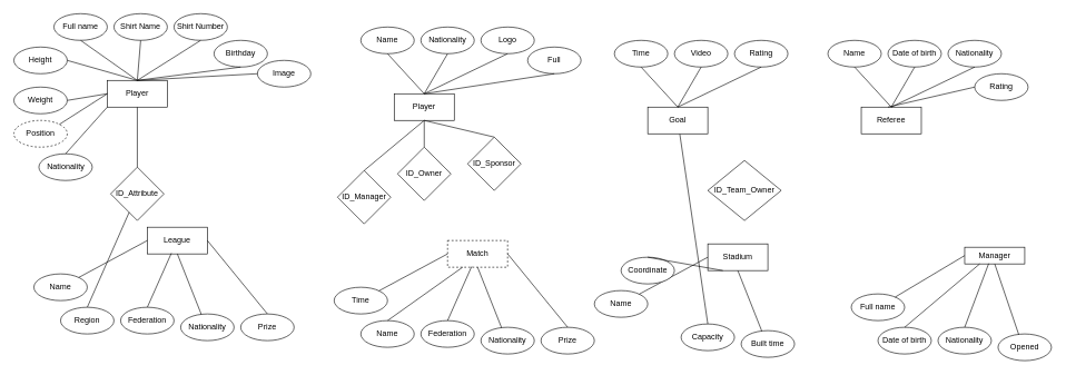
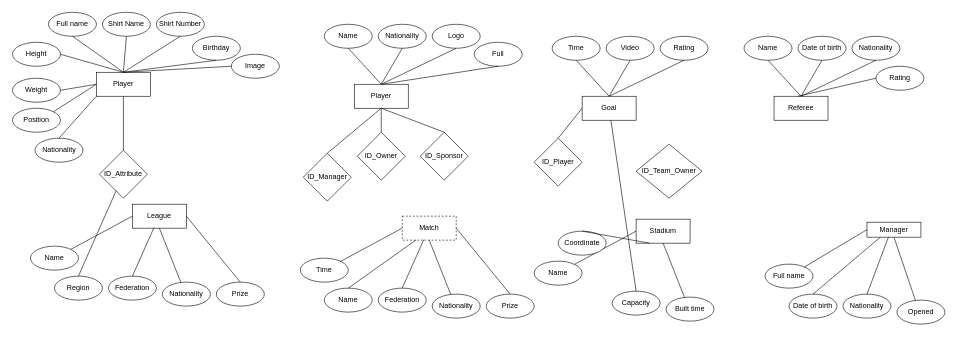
  <mxCell id="0" />
  <mxCell id="1" parent="0" />
  <mxCell id="2" value="Player" style="rounded=0;whiteSpace=wrap;html=1;" vertex="1" parent="1"><mxGeometry x="160" y="120" width="90" height="40" as="geometry" /></mxCell>
  <mxCell id="3" value="Full name" style="ellipse;whiteSpace=wrap;html=1;" vertex="1" parent="1"><mxGeometry x="80" y="20" width="80" height="40" as="geometry" /></mxCell>
  <mxCell id="4" value="" style="endArrow=none;html=1;rounded=0;exitX=0.5;exitY=1;exitDx=0;exitDy=0;entryX=0.5;entryY=0;entryDx=0;entryDy=0;" edge="1" parent="1" source="3" target="2"><mxGeometry width="50" height="50" relative="1" as="geometry"><mxPoint x="400" y="280" as="sourcePoint" /><mxPoint x="450" y="230" as="targetPoint" /></mxGeometry></mxCell>
  <mxCell id="5" value="Shirt Name" style="ellipse;whiteSpace=wrap;html=1;" vertex="1" parent="1"><mxGeometry x="170" y="20" width="80" height="40" as="geometry" /></mxCell>
  <mxCell id="6" value="" style="endArrow=none;html=1;rounded=0;exitX=0.5;exitY=1;exitDx=0;exitDy=0;entryX=0.5;entryY=0;entryDx=0;entryDy=0;" edge="1" parent="1" source="5" target="2"><mxGeometry width="50" height="50" relative="1" as="geometry"><mxPoint x="490" y="280" as="sourcePoint" /><mxPoint x="295" y="120" as="targetPoint" /></mxGeometry></mxCell>
  <mxCell id="7" value="Shirt Number" style="ellipse;whiteSpace=wrap;html=1;" vertex="1" parent="1"><mxGeometry x="260" y="20" width="80" height="40" as="geometry" /></mxCell>
  <mxCell id="8" value="" style="endArrow=none;html=1;rounded=0;exitX=0.5;exitY=1;exitDx=0;exitDy=0;entryX=0.5;entryY=0;entryDx=0;entryDy=0;" edge="1" parent="1" source="7" target="2"><mxGeometry width="50" height="50" relative="1" as="geometry"><mxPoint x="580" y="280" as="sourcePoint" /><mxPoint x="385" y="120" as="targetPoint" /></mxGeometry></mxCell>
  <mxCell id="9" value="Height" style="ellipse;whiteSpace=wrap;html=1;" vertex="1" parent="1"><mxGeometry x="20" y="70" width="80" height="40" as="geometry" /></mxCell>
  <mxCell id="10" value="" style="endArrow=none;html=1;rounded=0;exitX=1;exitY=0.5;exitDx=0;exitDy=0;entryX=0.5;entryY=0;entryDx=0;entryDy=0;" edge="1" parent="1" source="9" target="2"><mxGeometry width="50" height="50" relative="1" as="geometry"><mxPoint x="340" y="330" as="sourcePoint" /><mxPoint x="145" y="170" as="targetPoint" /></mxGeometry></mxCell>
  <mxCell id="11" value="Weight" style="ellipse;whiteSpace=wrap;html=1;" vertex="1" parent="1"><mxGeometry x="20" y="130" width="80" height="40" as="geometry" /></mxCell>
  <mxCell id="12" value="" style="endArrow=none;html=1;rounded=0;exitX=1;exitY=0.5;exitDx=0;exitDy=0;entryX=0;entryY=0.5;entryDx=0;entryDy=0;" edge="1" parent="1" source="11" target="2"><mxGeometry width="50" height="50" relative="1" as="geometry"><mxPoint x="340" y="390" as="sourcePoint" /><mxPoint x="145" y="230" as="targetPoint" /></mxGeometry></mxCell>
- <mxCell id="13" value="Position" style="ellipse;whiteSpace=wrap;html=1;dashed=1;" vertex="1" parent="1"><mxGeometry x="20" y="180" width="80" height="40" as="geometry" /></mxCell>
+ <mxCell id="13" value="Position" style="ellipse;whiteSpace=wrap;html=1;" vertex="1" parent="1"><mxGeometry x="20" y="180" width="80" height="40" as="geometry" /></mxCell>
  <mxCell id="14" value="" style="endArrow=none;html=1;rounded=0;exitX=1;exitY=0;exitDx=0;exitDy=0;entryX=0;entryY=0.5;entryDx=0;entryDy=0;" edge="1" parent="1" source="13" target="2"><mxGeometry width="50" height="50" relative="1" as="geometry"><mxPoint x="340" y="440" as="sourcePoint" /><mxPoint x="145" y="280" as="targetPoint" /></mxGeometry></mxCell>
  <mxCell id="15" value="Birthday" style="ellipse;whiteSpace=wrap;html=1;" vertex="1" parent="1"><mxGeometry x="320" y="60" width="80" height="40" as="geometry" /></mxCell>
  <mxCell id="16" value="" style="endArrow=none;html=1;rounded=0;exitX=0.5;exitY=1;exitDx=0;exitDy=0;entryX=0.5;entryY=0;entryDx=0;entryDy=0;" edge="1" parent="1" source="15" target="2"><mxGeometry width="50" height="50" relative="1" as="geometry"><mxPoint x="640" y="320" as="sourcePoint" /><mxPoint x="445" y="160" as="targetPoint" /></mxGeometry></mxCell>
  <mxCell id="17" value="Nationality" style="ellipse;whiteSpace=wrap;html=1;" vertex="1" parent="1"><mxGeometry x="57.5" y="230" width="80" height="40" as="geometry" /></mxCell>
  <mxCell id="18" value="" style="endArrow=none;html=1;rounded=0;exitX=0.5;exitY=0;exitDx=0;exitDy=0;entryX=0;entryY=1;entryDx=0;entryDy=0;" edge="1" parent="1" source="17" target="2"><mxGeometry width="50" height="50" relative="1" as="geometry"><mxPoint x="377.5" y="490" as="sourcePoint" /><mxPoint x="182.5" y="330" as="targetPoint" /></mxGeometry></mxCell>
  <mxCell id="19" value="Image" style="ellipse;whiteSpace=wrap;html=1;" vertex="1" parent="1"><mxGeometry x="385" y="90" width="80" height="40" as="geometry" /></mxCell>
  <mxCell id="20" value="" style="endArrow=none;html=1;rounded=0;exitX=0;exitY=0.5;exitDx=0;exitDy=0;" edge="1" parent="1" source="19"><mxGeometry width="50" height="50" relative="1" as="geometry"><mxPoint x="462.5" y="490" as="sourcePoint" /><mxPoint x="205" y="120" as="targetPoint" /></mxGeometry></mxCell>
  <mxCell id="21" value="ID_Attribute" style="rhombus;whiteSpace=wrap;html=1;" vertex="1" parent="1"><mxGeometry x="165" y="250" width="80" height="80" as="geometry" /></mxCell>
  <mxCell id="22" value="" style="endArrow=none;html=1;rounded=0;exitX=0.5;exitY=0;exitDx=0;exitDy=0;entryX=0.5;entryY=1;entryDx=0;entryDy=0;" edge="1" parent="1" source="21" target="2"><mxGeometry width="50" height="50" relative="1" as="geometry"><mxPoint x="400" y="280" as="sourcePoint" /><mxPoint x="450" y="230" as="targetPoint" /></mxGeometry></mxCell>
  <mxCell id="23" value="Player" style="rounded=0;whiteSpace=wrap;html=1;" vertex="1" parent="1"><mxGeometry x="590" y="140" width="90" height="40" as="geometry" /></mxCell>
  <mxCell id="24" value="Name" style="ellipse;whiteSpace=wrap;html=1;" vertex="1" parent="1"><mxGeometry x="540" y="40" width="80" height="40" as="geometry" /></mxCell>
  <mxCell id="25" value="" style="endArrow=none;html=1;rounded=0;exitX=0.5;exitY=1;exitDx=0;exitDy=0;entryX=0.5;entryY=0;entryDx=0;entryDy=0;" edge="1" parent="1" source="24" target="23"><mxGeometry width="50" height="50" relative="1" as="geometry"><mxPoint x="880" y="300" as="sourcePoint" /><mxPoint x="930" y="250" as="targetPoint" /></mxGeometry></mxCell>
  <mxCell id="26" value="Nationality" style="ellipse;whiteSpace=wrap;html=1;" vertex="1" parent="1"><mxGeometry x="630" y="40" width="80" height="40" as="geometry" /></mxCell>
  <mxCell id="27" value="" style="endArrow=none;html=1;rounded=0;exitX=0.5;exitY=1;exitDx=0;exitDy=0;entryX=0.5;entryY=0;entryDx=0;entryDy=0;" edge="1" parent="1" source="26" target="23"><mxGeometry width="50" height="50" relative="1" as="geometry"><mxPoint x="970" y="300" as="sourcePoint" /><mxPoint x="775" y="140" as="targetPoint" /></mxGeometry></mxCell>
  <mxCell id="28" value="Logo" style="ellipse;whiteSpace=wrap;html=1;" vertex="1" parent="1"><mxGeometry x="720" y="40" width="80" height="40" as="geometry" /></mxCell>
  <mxCell id="29" value="" style="endArrow=none;html=1;rounded=0;exitX=0.5;exitY=1;exitDx=0;exitDy=0;entryX=0.5;entryY=0;entryDx=0;entryDy=0;" edge="1" parent="1" source="28" target="23"><mxGeometry width="50" height="50" relative="1" as="geometry"><mxPoint x="1060" y="300" as="sourcePoint" /><mxPoint x="865" y="140" as="targetPoint" /></mxGeometry></mxCell>
  <mxCell id="30" value="Full" style="ellipse;whiteSpace=wrap;html=1;" vertex="1" parent="1"><mxGeometry x="790" y="70" width="80" height="40" as="geometry" /></mxCell>
  <mxCell id="31" value="" style="endArrow=none;html=1;rounded=0;exitX=0.5;exitY=1;exitDx=0;exitDy=0;entryX=0.5;entryY=0;entryDx=0;entryDy=0;" edge="1" parent="1" source="30" target="23"><mxGeometry width="50" height="50" relative="1" as="geometry"><mxPoint x="1120" y="340" as="sourcePoint" /><mxPoint x="925" y="180" as="targetPoint" /></mxGeometry></mxCell>
  <mxCell id="32" value="" style="endArrow=none;html=1;rounded=0;exitX=0.5;exitY=0;exitDx=0;exitDy=0;entryX=0.5;entryY=1;entryDx=0;entryDy=0;" edge="1" parent="1" target="23" source="33"><mxGeometry width="50" height="50" relative="1" as="geometry"><mxPoint x="685" y="270" as="sourcePoint" /><mxPoint x="930" y="250" as="targetPoint" /></mxGeometry></mxCell>
  <mxCell id="33" value="ID_Owner" style="rhombus;whiteSpace=wrap;html=1;" vertex="1" parent="1"><mxGeometry x="595" y="220" width="80" height="80" as="geometry" /></mxCell>
  <mxCell id="34" value="ID_Manager" style="rhombus;whiteSpace=wrap;html=1;" vertex="1" parent="1"><mxGeometry x="505" y="255" width="80" height="80" as="geometry" /></mxCell>
  <mxCell id="35" value="" style="endArrow=none;html=1;rounded=0;exitX=0.5;exitY=0;exitDx=0;exitDy=0;entryX=0.5;entryY=1;entryDx=0;entryDy=0;" edge="1" parent="1" source="34" target="23"><mxGeometry width="50" height="50" relative="1" as="geometry"><mxPoint x="645" y="230" as="sourcePoint" /><mxPoint x="645" y="190" as="targetPoint" /></mxGeometry></mxCell>
  <mxCell id="36" value="" style="endArrow=none;html=1;rounded=0;exitX=0.5;exitY=0;exitDx=0;exitDy=0;entryX=0.5;entryY=1;entryDx=0;entryDy=0;" edge="1" parent="1" source="37" target="23"><mxGeometry width="50" height="50" relative="1" as="geometry"><mxPoint x="790" y="270" as="sourcePoint" /><mxPoint x="740" y="180" as="targetPoint" /></mxGeometry></mxCell>
- <mxCell id="37" value="ID_Sponsor" style="rhombus;whiteSpace=wrap;html=1;" vertex="1" parent="1"><mxGeometry x="700" y="205" width="80" height="80" as="geometry" /></mxCell>
+ <mxCell id="37" value="ID_Sponsor" style="rhombus;whiteSpace=wrap;html=1;" vertex="1" parent="1"><mxGeometry x="700" y="220" width="80" height="80" as="geometry" /></mxCell>
  <mxCell id="38" value="League" style="rounded=0;whiteSpace=wrap;html=1;" vertex="1" parent="1"><mxGeometry x="220" y="340" width="90" height="40" as="geometry" /></mxCell>
  <mxCell id="39" value="Name" style="ellipse;whiteSpace=wrap;html=1;" vertex="1" parent="1"><mxGeometry x="50" y="410" width="80" height="40" as="geometry" /></mxCell>
  <mxCell id="40" value="" style="endArrow=none;html=1;rounded=0;entryX=0;entryY=0.5;entryDx=0;entryDy=0;" edge="1" parent="1" source="39" target="38"><mxGeometry width="50" height="50" relative="1" as="geometry"><mxPoint x="370" y="670" as="sourcePoint" /><mxPoint x="420" y="620" as="targetPoint" /></mxGeometry></mxCell>
  <mxCell id="41" value="Region" style="ellipse;whiteSpace=wrap;html=1;" vertex="1" parent="1"><mxGeometry x="90" y="460" width="80" height="40" as="geometry" /></mxCell>
  <mxCell id="42" value="" style="endArrow=none;html=1;rounded=0;exitX=0.5;exitY=0;exitDx=0;exitDy=0;" edge="1" parent="1" source="41" target="21"><mxGeometry width="50" height="50" relative="1" as="geometry"><mxPoint x="460" y="670" as="sourcePoint" /><mxPoint x="265" y="510" as="targetPoint" /></mxGeometry></mxCell>
  <mxCell id="43" value="Federation" style="ellipse;whiteSpace=wrap;html=1;" vertex="1" parent="1"><mxGeometry x="180" y="460" width="80" height="40" as="geometry" /></mxCell>
  <mxCell id="44" value="" style="endArrow=none;html=1;rounded=0;exitX=0.5;exitY=0;exitDx=0;exitDy=0;entryX=0.4;entryY=0.975;entryDx=0;entryDy=0;entryPerimeter=0;" edge="1" parent="1" source="43" target="38"><mxGeometry width="50" height="50" relative="1" as="geometry"><mxPoint x="550" y="670" as="sourcePoint" /><mxPoint x="355" y="510" as="targetPoint" /></mxGeometry></mxCell>
  <mxCell id="45" value="Nationality" style="ellipse;whiteSpace=wrap;html=1;" vertex="1" parent="1"><mxGeometry x="270" y="470" width="80" height="40" as="geometry" /></mxCell>
  <mxCell id="46" value="" style="endArrow=none;html=1;rounded=0;exitX=0.388;exitY=0.025;exitDx=0;exitDy=0;entryX=0.5;entryY=1;entryDx=0;entryDy=0;exitPerimeter=0;" edge="1" parent="1" source="45" target="38"><mxGeometry width="50" height="50" relative="1" as="geometry"><mxPoint x="610" y="710" as="sourcePoint" /><mxPoint x="415" y="550" as="targetPoint" /></mxGeometry></mxCell>
  <mxCell id="47" value="Prize" style="ellipse;whiteSpace=wrap;html=1;" vertex="1" parent="1"><mxGeometry x="360" y="470" width="80" height="40" as="geometry" /></mxCell>
  <mxCell id="48" value="" style="endArrow=none;html=1;rounded=0;exitX=0.5;exitY=0;exitDx=0;exitDy=0;entryX=1;entryY=0.5;entryDx=0;entryDy=0;" edge="1" parent="1" source="47" target="38"><mxGeometry width="50" height="50" relative="1" as="geometry"><mxPoint x="340" y="500" as="sourcePoint" /><mxPoint x="185" y="520" as="targetPoint" /></mxGeometry></mxCell>
  <mxCell id="49" value="Match" style="rounded=0;whiteSpace=wrap;html=1;dashed=1;" vertex="1" parent="1"><mxGeometry x="670" y="360" width="90" height="40" as="geometry" /></mxCell>
  <mxCell id="50" value="Time" style="ellipse;whiteSpace=wrap;html=1;" vertex="1" parent="1"><mxGeometry x="500" y="430" width="80" height="40" as="geometry" /></mxCell>
  <mxCell id="51" value="" style="endArrow=none;html=1;rounded=0;entryX=0;entryY=0.5;entryDx=0;entryDy=0;" edge="1" parent="1" source="50" target="49"><mxGeometry width="50" height="50" relative="1" as="geometry"><mxPoint x="820" y="690" as="sourcePoint" /><mxPoint x="870" y="640" as="targetPoint" /></mxGeometry></mxCell>
  <mxCell id="52" value="Name" style="ellipse;whiteSpace=wrap;html=1;" vertex="1" parent="1"><mxGeometry x="540" y="480" width="80" height="40" as="geometry" /></mxCell>
  <mxCell id="53" value="" style="endArrow=none;html=1;rounded=0;exitX=0.5;exitY=0;exitDx=0;exitDy=0;entryX=0.25;entryY=1;entryDx=0;entryDy=0;" edge="1" parent="1" source="52" target="49"><mxGeometry width="50" height="50" relative="1" as="geometry"><mxPoint x="910" y="690" as="sourcePoint" /><mxPoint x="715" y="530" as="targetPoint" /></mxGeometry></mxCell>
  <mxCell id="54" value="Federation" style="ellipse;whiteSpace=wrap;html=1;" vertex="1" parent="1"><mxGeometry x="630" y="480" width="80" height="40" as="geometry" /></mxCell>
  <mxCell id="55" value="" style="endArrow=none;html=1;rounded=0;exitX=0.5;exitY=0;exitDx=0;exitDy=0;entryX=0.4;entryY=0.975;entryDx=0;entryDy=0;entryPerimeter=0;" edge="1" parent="1" source="54" target="49"><mxGeometry width="50" height="50" relative="1" as="geometry"><mxPoint x="1000" y="690" as="sourcePoint" /><mxPoint x="805" y="530" as="targetPoint" /></mxGeometry></mxCell>
  <mxCell id="56" value="Nationality" style="ellipse;whiteSpace=wrap;html=1;" vertex="1" parent="1"><mxGeometry x="720" y="490" width="80" height="40" as="geometry" /></mxCell>
  <mxCell id="57" value="" style="endArrow=none;html=1;rounded=0;exitX=0.388;exitY=0.025;exitDx=0;exitDy=0;entryX=0.5;entryY=1;entryDx=0;entryDy=0;exitPerimeter=0;" edge="1" parent="1" source="56" target="49"><mxGeometry width="50" height="50" relative="1" as="geometry"><mxPoint x="1060" y="730" as="sourcePoint" /><mxPoint x="865" y="570" as="targetPoint" /></mxGeometry></mxCell>
  <mxCell id="58" value="Prize" style="ellipse;whiteSpace=wrap;html=1;" vertex="1" parent="1"><mxGeometry x="810" y="490" width="80" height="40" as="geometry" /></mxCell>
  <mxCell id="59" value="" style="endArrow=none;html=1;rounded=0;exitX=0.5;exitY=0;exitDx=0;exitDy=0;entryX=1;entryY=0.5;entryDx=0;entryDy=0;" edge="1" parent="1" source="58" target="49"><mxGeometry width="50" height="50" relative="1" as="geometry"><mxPoint x="790" y="520" as="sourcePoint" /><mxPoint x="635" y="540" as="targetPoint" /></mxGeometry></mxCell>
  <mxCell id="60" value="Stadium" style="rounded=0;whiteSpace=wrap;html=1;" vertex="1" parent="1"><mxGeometry x="1060" y="365" width="90" height="40" as="geometry" /></mxCell>
  <mxCell id="61" value="Name" style="ellipse;whiteSpace=wrap;html=1;" vertex="1" parent="1"><mxGeometry x="890" y="435" width="80" height="40" as="geometry" /></mxCell>
  <mxCell id="62" value="" style="endArrow=none;html=1;rounded=0;entryX=0;entryY=0.5;entryDx=0;entryDy=0;" edge="1" parent="1" source="61" target="60"><mxGeometry width="50" height="50" relative="1" as="geometry"><mxPoint x="1210" y="695" as="sourcePoint" /><mxPoint x="1260" y="645" as="targetPoint" /></mxGeometry></mxCell>
  <mxCell id="63" value="Coordinate" style="ellipse;whiteSpace=wrap;html=1;" vertex="1" parent="1"><mxGeometry x="930" y="385" width="80" height="40" as="geometry" /></mxCell>
  <mxCell id="64" value="" style="endArrow=none;html=1;rounded=0;exitX=0.5;exitY=0;exitDx=0;exitDy=0;entryX=0.25;entryY=1;entryDx=0;entryDy=0;" edge="1" parent="1" source="63" target="60"><mxGeometry width="50" height="50" relative="1" as="geometry"><mxPoint x="1300" y="695" as="sourcePoint" /><mxPoint x="1105" y="535" as="targetPoint" /></mxGeometry></mxCell>
  <mxCell id="65" value="Capacity" style="ellipse;whiteSpace=wrap;html=1;" vertex="1" parent="1"><mxGeometry x="1020" y="485" width="80" height="40" as="geometry" /></mxCell>
  <mxCell id="66" value="" style="endArrow=none;html=1;rounded=0;exitX=0.5;exitY=0;exitDx=0;exitDy=0;" edge="1" parent="1" source="65" target="69"><mxGeometry width="50" height="50" relative="1" as="geometry"><mxPoint x="1390" y="695" as="sourcePoint" /><mxPoint x="1195" y="535" as="targetPoint" /></mxGeometry></mxCell>
  <mxCell id="67" value="Built time" style="ellipse;whiteSpace=wrap;html=1;" vertex="1" parent="1"><mxGeometry x="1110" y="495" width="80" height="40" as="geometry" /></mxCell>
  <mxCell id="68" value="" style="endArrow=none;html=1;rounded=0;exitX=0.388;exitY=0.025;exitDx=0;exitDy=0;entryX=0.5;entryY=1;entryDx=0;entryDy=0;exitPerimeter=0;" edge="1" parent="1" source="67" target="60"><mxGeometry width="50" height="50" relative="1" as="geometry"><mxPoint x="1450" y="735" as="sourcePoint" /><mxPoint x="1255" y="575" as="targetPoint" /></mxGeometry></mxCell>
  <mxCell id="69" value="Goal" style="rounded=0;whiteSpace=wrap;html=1;" vertex="1" parent="1"><mxGeometry x="970" y="160" width="90" height="40" as="geometry" /></mxCell>
  <mxCell id="70" value="Time" style="ellipse;whiteSpace=wrap;html=1;" vertex="1" parent="1"><mxGeometry x="920" y="60" width="80" height="40" as="geometry" /></mxCell>
  <mxCell id="71" value="" style="endArrow=none;html=1;rounded=0;exitX=0.5;exitY=1;exitDx=0;exitDy=0;entryX=0.5;entryY=0;entryDx=0;entryDy=0;" edge="1" parent="1" source="70" target="69"><mxGeometry width="50" height="50" relative="1" as="geometry"><mxPoint x="1260" y="320" as="sourcePoint" /><mxPoint x="1310" y="270" as="targetPoint" /></mxGeometry></mxCell>
  <mxCell id="72" value="Video" style="ellipse;whiteSpace=wrap;html=1;" vertex="1" parent="1"><mxGeometry x="1010" y="60" width="80" height="40" as="geometry" /></mxCell>
  <mxCell id="73" value="" style="endArrow=none;html=1;rounded=0;exitX=0.5;exitY=1;exitDx=0;exitDy=0;entryX=0.5;entryY=0;entryDx=0;entryDy=0;" edge="1" parent="1" source="72" target="69"><mxGeometry width="50" height="50" relative="1" as="geometry"><mxPoint x="1350" y="320" as="sourcePoint" /><mxPoint x="1155" y="160" as="targetPoint" /></mxGeometry></mxCell>
  <mxCell id="74" value="Rating" style="ellipse;whiteSpace=wrap;html=1;" vertex="1" parent="1"><mxGeometry x="1100" y="60" width="80" height="40" as="geometry" /></mxCell>
  <mxCell id="75" value="" style="endArrow=none;html=1;rounded=0;exitX=0.5;exitY=1;exitDx=0;exitDy=0;entryX=0.5;entryY=0;entryDx=0;entryDy=0;" edge="1" parent="1" source="74" target="69"><mxGeometry width="50" height="50" relative="1" as="geometry"><mxPoint x="1440" y="320" as="sourcePoint" /><mxPoint x="1245" y="160" as="targetPoint" /></mxGeometry></mxCell>
+ <mxCell id="76" value="" style="endArrow=none;html=1;rounded=0;exitX=0.5;exitY=0;exitDx=0;exitDy=0;entryX=0;entryY=0.5;entryDx=0;entryDy=0;" edge="1" parent="1" source="77" target="69"><mxGeometry width="50" height="50" relative="1" as="geometry"><mxPoint x="980" y="280" as="sourcePoint" /><mxPoint x="825" y="190" as="targetPoint" /></mxGeometry></mxCell>
+ <mxCell id="77" value="ID_Player" style="rhombus;whiteSpace=wrap;html=1;" vertex="1" parent="1"><mxGeometry x="890" y="230" width="80" height="80" as="geometry" /></mxCell>
  <mxCell id="78" value="Referee" style="rounded=0;whiteSpace=wrap;html=1;" vertex="1" parent="1"><mxGeometry x="1290" y="160" width="90" height="40" as="geometry" /></mxCell>
  <mxCell id="79" value="Name" style="ellipse;whiteSpace=wrap;html=1;" vertex="1" parent="1"><mxGeometry x="1240" y="60" width="80" height="40" as="geometry" /></mxCell>
  <mxCell id="80" value="" style="endArrow=none;html=1;rounded=0;exitX=0.5;exitY=1;exitDx=0;exitDy=0;entryX=0.5;entryY=0;entryDx=0;entryDy=0;" edge="1" parent="1" source="79" target="78"><mxGeometry width="50" height="50" relative="1" as="geometry"><mxPoint x="1580" y="320" as="sourcePoint" /><mxPoint x="1630" y="270" as="targetPoint" /></mxGeometry></mxCell>
  <mxCell id="81" value="Date of birth" style="ellipse;whiteSpace=wrap;html=1;" vertex="1" parent="1"><mxGeometry x="1330" y="60" width="80" height="40" as="geometry" /></mxCell>
  <mxCell id="82" value="" style="endArrow=none;html=1;rounded=0;exitX=0.5;exitY=1;exitDx=0;exitDy=0;entryX=0.5;entryY=0;entryDx=0;entryDy=0;" edge="1" parent="1" source="81" target="78"><mxGeometry width="50" height="50" relative="1" as="geometry"><mxPoint x="1670" y="320" as="sourcePoint" /><mxPoint x="1475" y="160" as="targetPoint" /></mxGeometry></mxCell>
  <mxCell id="83" value="Nationality" style="ellipse;whiteSpace=wrap;html=1;" vertex="1" parent="1"><mxGeometry x="1420" y="60" width="80" height="40" as="geometry" /></mxCell>
  <mxCell id="84" value="" style="endArrow=none;html=1;rounded=0;exitX=0.5;exitY=1;exitDx=0;exitDy=0;entryX=0.5;entryY=0;entryDx=0;entryDy=0;" edge="1" parent="1" source="83" target="78"><mxGeometry width="50" height="50" relative="1" as="geometry"><mxPoint x="1760" y="320" as="sourcePoint" /><mxPoint x="1565" y="160" as="targetPoint" /></mxGeometry></mxCell>
  <mxCell id="85" value="Manager" style="rounded=0;whiteSpace=wrap;html=1;" vertex="1" parent="1"><mxGeometry x="1445" y="370" width="90" height="25" as="geometry" /></mxCell>
  <mxCell id="86" value="Full name" style="ellipse;whiteSpace=wrap;html=1;" vertex="1" parent="1"><mxGeometry x="1275" y="440" width="80" height="40" as="geometry" /></mxCell>
  <mxCell id="87" value="" style="endArrow=none;html=1;rounded=0;entryX=0;entryY=0.5;entryDx=0;entryDy=0;" edge="1" parent="1" source="86" target="85"><mxGeometry width="50" height="50" relative="1" as="geometry"><mxPoint x="1595" y="700" as="sourcePoint" /><mxPoint x="1645" y="650" as="targetPoint" /></mxGeometry></mxCell>
  <mxCell id="88" value="Date of birth" style="ellipse;whiteSpace=wrap;html=1;" vertex="1" parent="1"><mxGeometry x="1315" y="490" width="80" height="40" as="geometry" /></mxCell>
  <mxCell id="89" value="" style="endArrow=none;html=1;rounded=0;exitX=0.5;exitY=0;exitDx=0;exitDy=0;entryX=0.25;entryY=1;entryDx=0;entryDy=0;" edge="1" parent="1" source="88" target="85"><mxGeometry width="50" height="50" relative="1" as="geometry"><mxPoint x="1685" y="700" as="sourcePoint" /><mxPoint x="1490" y="540" as="targetPoint" /></mxGeometry></mxCell>
  <mxCell id="90" value="Nationality" style="ellipse;whiteSpace=wrap;html=1;" vertex="1" parent="1"><mxGeometry x="1405" y="490" width="80" height="40" as="geometry" /></mxCell>
  <mxCell id="91" value="" style="endArrow=none;html=1;rounded=0;exitX=0.5;exitY=0;exitDx=0;exitDy=0;entryX=0.4;entryY=0.975;entryDx=0;entryDy=0;entryPerimeter=0;" edge="1" parent="1" source="90" target="85"><mxGeometry width="50" height="50" relative="1" as="geometry"><mxPoint x="1775" y="700" as="sourcePoint" /><mxPoint x="1580" y="540" as="targetPoint" /></mxGeometry></mxCell>
  <mxCell id="92" value="Opened" style="ellipse;whiteSpace=wrap;html=1;" vertex="1" parent="1"><mxGeometry x="1495" y="500" width="80" height="40" as="geometry" /></mxCell>
  <mxCell id="93" value="" style="endArrow=none;html=1;rounded=0;exitX=0.388;exitY=0.025;exitDx=0;exitDy=0;entryX=0.5;entryY=1;entryDx=0;entryDy=0;exitPerimeter=0;" edge="1" parent="1" source="92" target="85"><mxGeometry width="50" height="50" relative="1" as="geometry"><mxPoint x="1835" y="740" as="sourcePoint" /><mxPoint x="1640" y="580" as="targetPoint" /></mxGeometry></mxCell>
  <mxCell id="94" value="Rating" style="ellipse;whiteSpace=wrap;html=1;" vertex="1" parent="1"><mxGeometry x="1460" y="110" width="80" height="40" as="geometry" /></mxCell>
  <mxCell id="95" value="" style="endArrow=none;html=1;rounded=0;exitX=0;exitY=0.5;exitDx=0;exitDy=0;" edge="1" parent="1" source="94"><mxGeometry width="50" height="50" relative="1" as="geometry"><mxPoint x="1470" y="110" as="sourcePoint" /><mxPoint x="1330" y="160" as="targetPoint" /></mxGeometry></mxCell>
  <mxCell id="96" value="ID_Team_Owner" style="rhombus;whiteSpace=wrap;html=1;" vertex="1" parent="1"><mxGeometry x="1060" y="240" width="110" height="90" as="geometry" /></mxCell>
